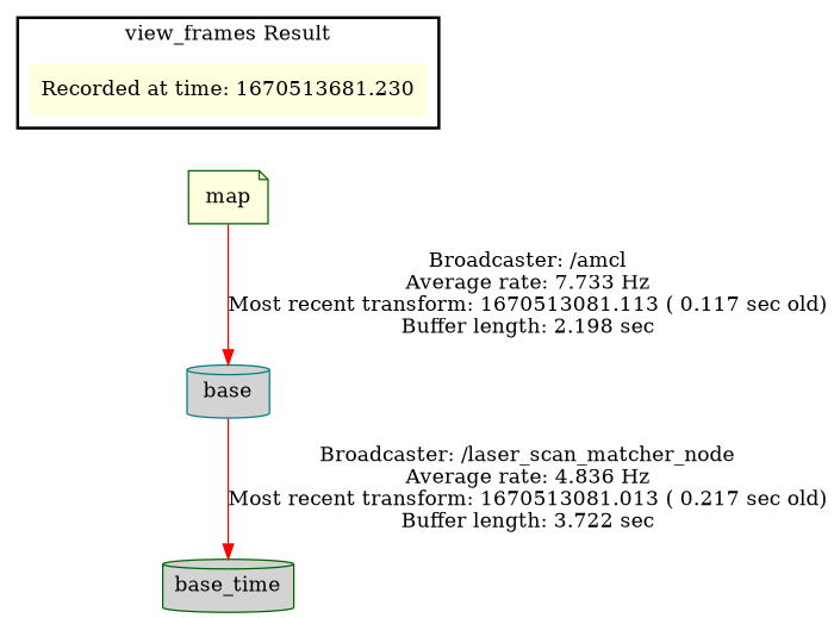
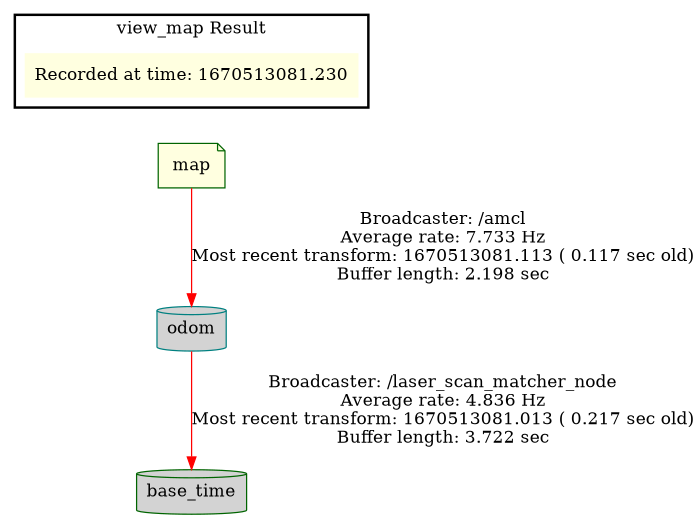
  digraph {
    node [color=darkgreen fillcolor=lightyellow shape=cylinder style=filled]
    edge [color=red]
-   "Recorded at time: 1670513081.230" [color=brown shape=plaintext label="Recorded at time: 1670513681.230"]
+   "Recorded at time: 1670513081.230" [color=brown shape=plaintext]
    map [shape=note]
    n3 [fillcolor=lightgrey label=base_time]
-   odom [color=teal fillcolor=lightgrey label=base]
+   odom [color=teal fillcolor=lightgrey]
    subgraph cluster_1 {
      color=black
-     label="view_frames Result"
+     label="view_map Result"
      style=bold
      "Recorded at time: 1670513081.230"
    }
    "Recorded at time: 1670513081.230" -> map [style=invis color=""]
    map -> odom [label="Broadcaster: /amcl\nAverage rate: 7.733 Hz\nMost recent transform: 1670513081.113 ( 0.117 sec old)\nBuffer length: 2.198 sec\n"]
    odom -> n3 [label="Broadcaster: /laser_scan_matcher_node\nAverage rate: 4.836 Hz\nMost recent transform: 1670513081.013 ( 0.217 sec old)\nBuffer length: 3.722 sec\n"]
  }
